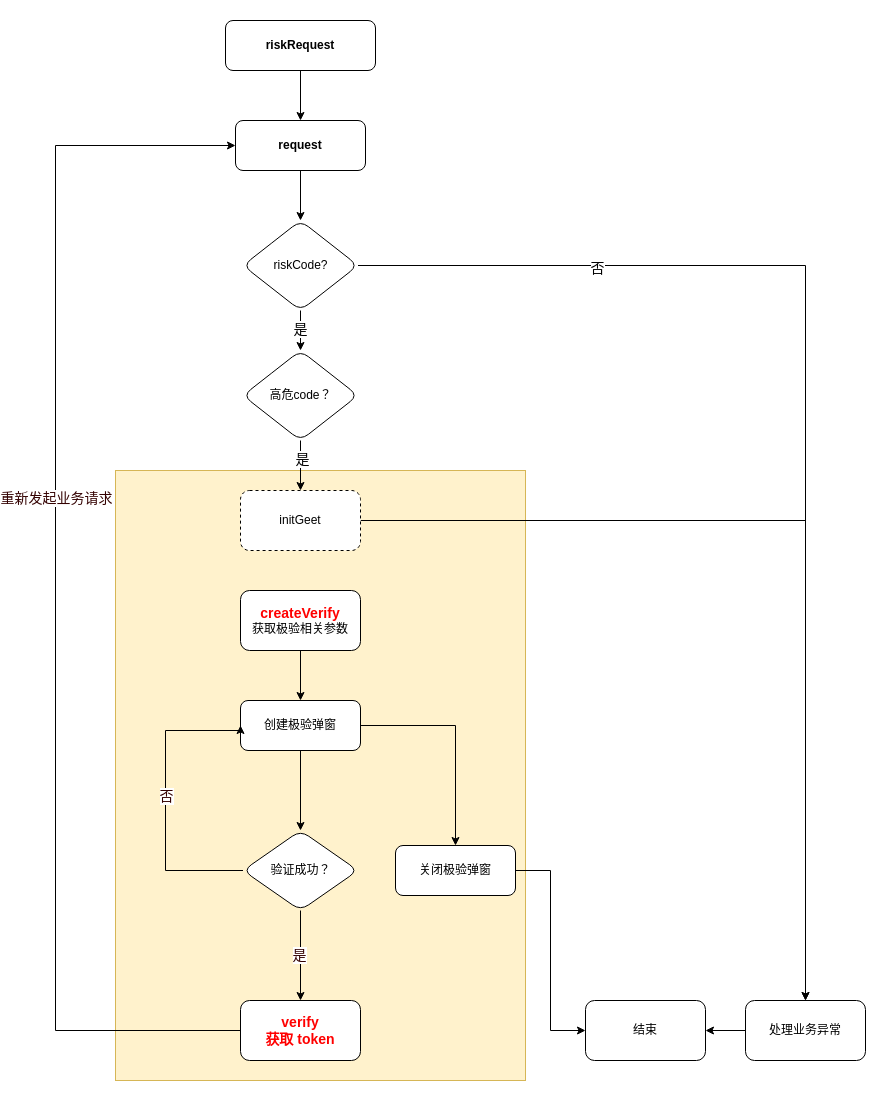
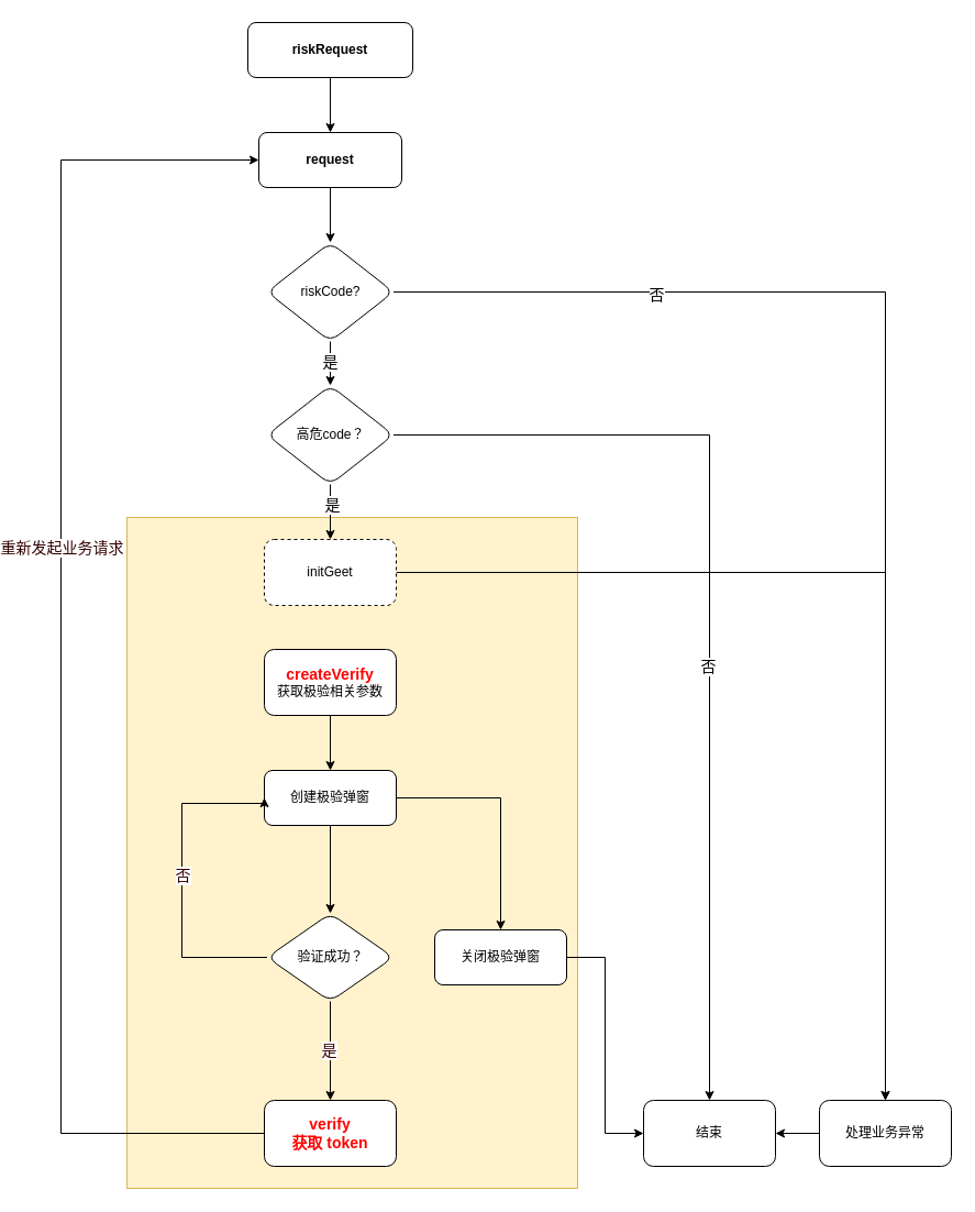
  <mxCell id="0" />
  <mxCell id="1" parent="0" />
  <mxCell id="2" value="" style="rounded=0;whiteSpace=wrap;html=1;fontSize=14;fillColor=#fff2cc;strokeColor=#d6b656;" vertex="1" parent="1"><mxGeometry x="80" y="470" width="410" height="610" as="geometry" /></mxCell>
  <mxCell id="3" value="" style="edgeStyle=orthogonalEdgeStyle;rounded=0;orthogonalLoop=1;jettySize=auto;html=1;" edge="1" parent="1" source="4" target="6"><mxGeometry relative="1" as="geometry" /></mxCell>
  <mxCell id="4" value="&lt;b&gt;riskRequest&lt;/b&gt;" style="rounded=1;whiteSpace=wrap;html=1;" vertex="1" parent="1"><mxGeometry x="190" y="20" width="150" height="50" as="geometry" /></mxCell>
  <mxCell id="5" value="" style="edgeStyle=orthogonalEdgeStyle;rounded=0;orthogonalLoop=1;jettySize=auto;html=1;" edge="1" parent="1" source="6" target="11"><mxGeometry relative="1" as="geometry" /></mxCell>
  <mxCell id="6" value="&lt;b&gt;request&lt;/b&gt;" style="rounded=1;whiteSpace=wrap;html=1;" vertex="1" parent="1"><mxGeometry x="200" y="120" width="130" height="50" as="geometry" /></mxCell>
  <mxCell id="7" value="" style="edgeStyle=orthogonalEdgeStyle;rounded=0;orthogonalLoop=1;jettySize=auto;html=1;" edge="1" parent="1" source="11" target="16"><mxGeometry relative="1" as="geometry" /></mxCell>
  <mxCell id="8" value="是" style="edgeLabel;html=1;align=center;verticalAlign=middle;resizable=0;points=[];fontSize=14;fontColor=#000000;" vertex="1" connectable="0" parent="7"><mxGeometry x="-0.1" y="-1" relative="1" as="geometry"><mxPoint as="offset" /></mxGeometry></mxCell>
  <mxCell id="9" style="edgeStyle=orthogonalEdgeStyle;rounded=0;orthogonalLoop=1;jettySize=auto;html=1;" edge="1" parent="1" source="11" target="23"><mxGeometry relative="1" as="geometry" /></mxCell>
  <mxCell id="10" value="否" style="edgeLabel;html=1;align=center;verticalAlign=middle;resizable=0;points=[];fontSize=14;fontColor=#000000;" vertex="1" connectable="0" parent="9"><mxGeometry x="-0.597" y="-2" relative="1" as="geometry"><mxPoint x="1" as="offset" /></mxGeometry></mxCell>
  <mxCell id="11" value="riskCode?" style="rhombus;whiteSpace=wrap;html=1;rounded=1;" vertex="1" parent="1"><mxGeometry x="207.5" y="220" width="115" height="90" as="geometry" /></mxCell>
  <mxCell id="12" value="" style="edgeStyle=orthogonalEdgeStyle;rounded=0;orthogonalLoop=1;jettySize=auto;html=1;" edge="1" parent="1" source="16" target="18"><mxGeometry relative="1" as="geometry" /></mxCell>
  <mxCell id="13" value="是" style="edgeLabel;html=1;align=center;verticalAlign=middle;resizable=0;points=[];fontSize=14;fontColor=#000000;" vertex="1" connectable="0" parent="12"><mxGeometry x="-0.28" y="1" relative="1" as="geometry"><mxPoint as="offset" /></mxGeometry></mxCell>
+ <mxCell id="14" style="edgeStyle=orthogonalEdgeStyle;rounded=0;orthogonalLoop=1;jettySize=auto;html=1;entryX=0.5;entryY=0;entryDx=0;entryDy=0;fontSize=14;fontColor=#000000;" edge="1" parent="1" source="16" target="34"><mxGeometry relative="1" as="geometry" /></mxCell>
+ <mxCell id="15" value="否" style="edgeLabel;html=1;align=center;verticalAlign=middle;resizable=0;points=[];fontSize=14;fontColor=#000000;" vertex="1" connectable="0" parent="14"><mxGeometry x="0.113" y="-2" relative="1" as="geometry"><mxPoint y="1" as="offset" /></mxGeometry></mxCell>
  <mxCell id="16" value="高危code？" style="rhombus;whiteSpace=wrap;html=1;rounded=1;" vertex="1" parent="1"><mxGeometry x="207.5" y="350" width="115" height="90" as="geometry" /></mxCell>
  <mxCell id="17" value="" style="edgeStyle=orthogonalEdgeStyle;rounded=0;orthogonalLoop=1;jettySize=auto;html=1;" edge="1" parent="1" source="18" target="23"><mxGeometry relative="1" as="geometry" /></mxCell>
  <mxCell id="18" value="initGeet" style="whiteSpace=wrap;html=1;rounded=1;dashed=1;" vertex="1" parent="1"><mxGeometry x="205" y="490" width="120" height="60" as="geometry" /></mxCell>
  <mxCell id="19" style="edgeStyle=orthogonalEdgeStyle;rounded=0;orthogonalLoop=1;jettySize=auto;html=1;entryX=0.5;entryY=0;entryDx=0;entryDy=0;fontSize=14;fontColor=#FF0000;" edge="1" parent="1" source="21" target="28"><mxGeometry relative="1" as="geometry" /></mxCell>
  <mxCell id="20" value="" style="edgeStyle=orthogonalEdgeStyle;rounded=0;orthogonalLoop=1;jettySize=auto;html=1;fontSize=14;fontColor=#000000;" edge="1" parent="1" source="21" target="36"><mxGeometry relative="1" as="geometry" /></mxCell>
  <mxCell id="21" value="创建极验弹窗" style="whiteSpace=wrap;html=1;rounded=1;" vertex="1" parent="1"><mxGeometry x="205" y="700" width="120" height="50" as="geometry" /></mxCell>
  <mxCell id="22" style="edgeStyle=orthogonalEdgeStyle;rounded=0;orthogonalLoop=1;jettySize=auto;html=1;fontSize=14;fontColor=#000000;" edge="1" parent="1" source="23" target="34"><mxGeometry relative="1" as="geometry" /></mxCell>
  <mxCell id="23" value="处理业务异常" style="whiteSpace=wrap;html=1;rounded=1;" vertex="1" parent="1"><mxGeometry x="710" y="1000" width="120" height="60" as="geometry" /></mxCell>
  <mxCell id="24" style="edgeStyle=orthogonalEdgeStyle;rounded=0;orthogonalLoop=1;jettySize=auto;html=1;fontSize=14;fontColor=#FF0000;" edge="1" parent="1" source="28" target="33"><mxGeometry relative="1" as="geometry" /></mxCell>
  <mxCell id="25" value="是" style="edgeLabel;html=1;align=center;verticalAlign=middle;resizable=0;points=[];fontSize=14;fontColor=#330000;" vertex="1" connectable="0" parent="24"><mxGeometry x="-0.026" y="-2" relative="1" as="geometry"><mxPoint as="offset" /></mxGeometry></mxCell>
  <mxCell id="26" style="edgeStyle=orthogonalEdgeStyle;rounded=0;orthogonalLoop=1;jettySize=auto;html=1;entryX=0;entryY=0.5;entryDx=0;entryDy=0;fontSize=14;fontColor=#FF0000;" edge="1" parent="1" source="28" target="21"><mxGeometry relative="1" as="geometry"><Array as="points"><mxPoint x="130" y="870" /><mxPoint x="130" y="730" /><mxPoint x="205" y="730" /></Array></mxGeometry></mxCell>
  <mxCell id="27" value="&lt;font color=&quot;#330000&quot;&gt;否&lt;/font&gt;" style="edgeLabel;html=1;align=center;verticalAlign=middle;resizable=0;points=[];fontSize=14;fontColor=#FF0000;" vertex="1" connectable="0" parent="26"><mxGeometry x="0.163" y="-3" relative="1" as="geometry"><mxPoint x="-3" y="21" as="offset" /></mxGeometry></mxCell>
  <mxCell id="28" value="验证成功？" style="rhombus;whiteSpace=wrap;html=1;rounded=1;" vertex="1" parent="1"><mxGeometry x="207.5" y="830" width="115" height="80" as="geometry" /></mxCell>
  <mxCell id="29" style="edgeStyle=orthogonalEdgeStyle;rounded=0;orthogonalLoop=1;jettySize=auto;html=1;entryX=0.5;entryY=0;entryDx=0;entryDy=0;" edge="1" parent="1" source="30" target="21"><mxGeometry relative="1" as="geometry" /></mxCell>
  <mxCell id="30" value="&lt;b&gt;&lt;font color=&quot;#ff0000&quot; style=&quot;font-size: 14px;&quot;&gt;createVerify&lt;/font&gt;&lt;/b&gt;&lt;br&gt;获取极验相关参数" style="whiteSpace=wrap;html=1;rounded=1;" vertex="1" parent="1"><mxGeometry x="205" y="590" width="120" height="60" as="geometry" /></mxCell>
  <mxCell id="31" style="edgeStyle=orthogonalEdgeStyle;rounded=0;orthogonalLoop=1;jettySize=auto;html=1;fontSize=14;fontColor=#330000;entryX=0;entryY=0.5;entryDx=0;entryDy=0;" edge="1" parent="1" source="33" target="6"><mxGeometry relative="1" as="geometry"><mxPoint x="-30" y="540" as="targetPoint" /><Array as="points"><mxPoint x="20" y="1030" /><mxPoint x="20" y="145" /></Array></mxGeometry></mxCell>
  <mxCell id="32" value="重新发起业务请求" style="edgeLabel;html=1;align=center;verticalAlign=middle;resizable=0;points=[];fontSize=14;fontColor=#330000;" vertex="1" connectable="0" parent="31"><mxGeometry x="0.148" relative="1" as="geometry"><mxPoint as="offset" /></mxGeometry></mxCell>
  <mxCell id="33" value="&lt;b&gt;&lt;font style=&quot;font-size: 14px;&quot; color=&quot;#ff0000&quot;&gt;verify&lt;br&gt;获取 token&lt;br&gt;&lt;/font&gt;&lt;/b&gt;" style="whiteSpace=wrap;html=1;rounded=1;" vertex="1" parent="1"><mxGeometry x="205" y="1000" width="120" height="60" as="geometry" /></mxCell>
  <mxCell id="34" value="结束" style="whiteSpace=wrap;html=1;rounded=1;" vertex="1" parent="1"><mxGeometry x="550" y="1000" width="120" height="60" as="geometry" /></mxCell>
  <mxCell id="35" style="edgeStyle=orthogonalEdgeStyle;rounded=0;orthogonalLoop=1;jettySize=auto;html=1;entryX=0;entryY=0.5;entryDx=0;entryDy=0;fontSize=14;fontColor=#000000;" edge="1" parent="1" source="36" target="34"><mxGeometry relative="1" as="geometry" /></mxCell>
  <mxCell id="36" value="关闭极验弹窗" style="whiteSpace=wrap;html=1;rounded=1;" vertex="1" parent="1"><mxGeometry x="360" y="845" width="120" height="50" as="geometry" /></mxCell>
